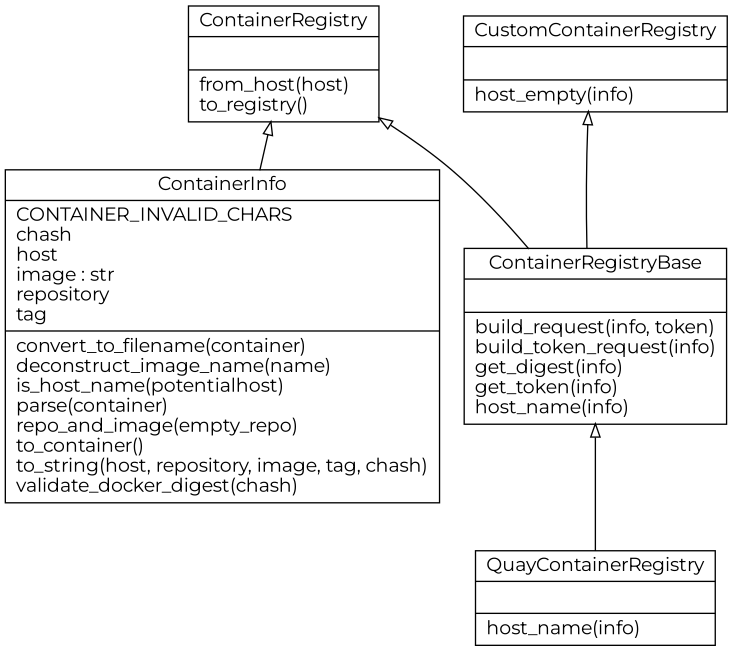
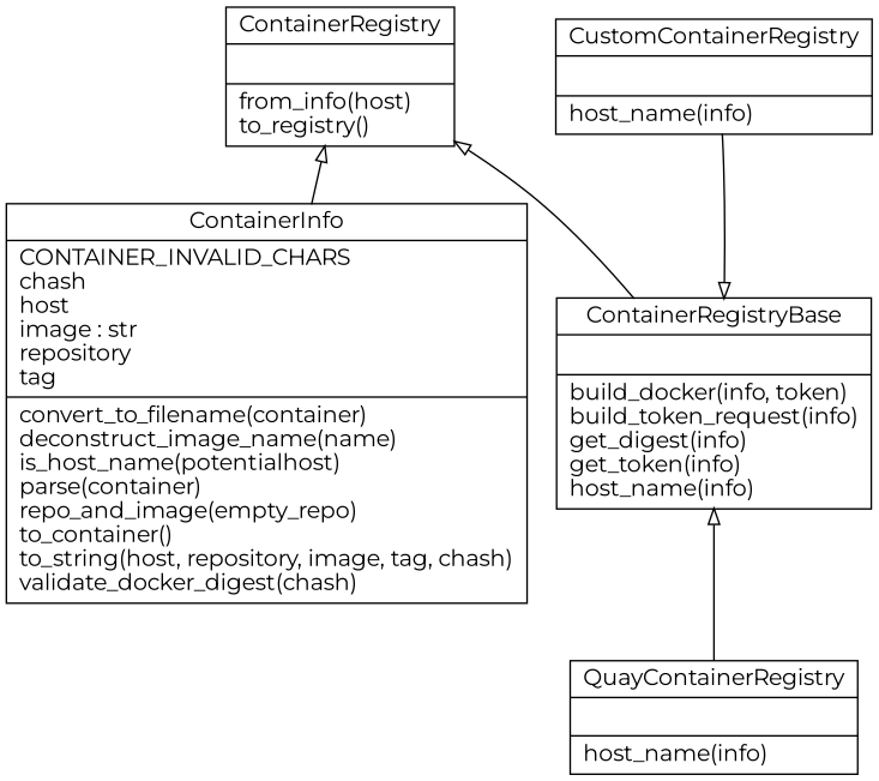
  digraph {
    fontname=Montserrat
    rankdir=BT
    node [fontname=Montserrat shape=record]
    edge [arrowhead=empty arrowtail=none fontname=Montserrat]
    n1 [label="{ContainerInfo|CONTAINER_INVALID_CHARS\lchash\lhost\limage : str\lrepository\ltag\l|convert_to_filename(container)\ldeconstruct_image_name(name)\lis_host_name(potentialhost)\lparse(container)\lrepo_and_image(empty_repo)\lto_container()\lto_string(host, repository, image, tag, chash)\lvalidate_docker_digest(chash)\l}"]
-   n2 [label="{ContainerRegistry|\l|from_host(host)\lto_registry()\l}"]
-   n3 [label="{ContainerRegistryBase|\l|build_request(info, token)\lbuild_token_request(info)\lget_digest(info)\lget_token(info)\lhost_name(info)\l}"]
-   n4 [label="{CustomContainerRegistry|\l|host_empty(info)\l}"]
+   n2 [label="{ContainerRegistry|\l|from_info(host)\lto_registry()\l}"]
+   n3 [label="{ContainerRegistryBase|\l|build_docker(info, token)\lbuild_token_request(info)\lget_digest(info)\lget_token(info)\lhost_name(info)\l}"]
+   n4 [label="{CustomContainerRegistry|\l|host_name(info)\l}"]
    n5 [label="{QuayContainerRegistry|\l|host_name(info)\l}"]
    n1 -> n2
    n3 -> n2
-   n3 -> n4
+   n4 -> n3
    n5 -> n3
  }
